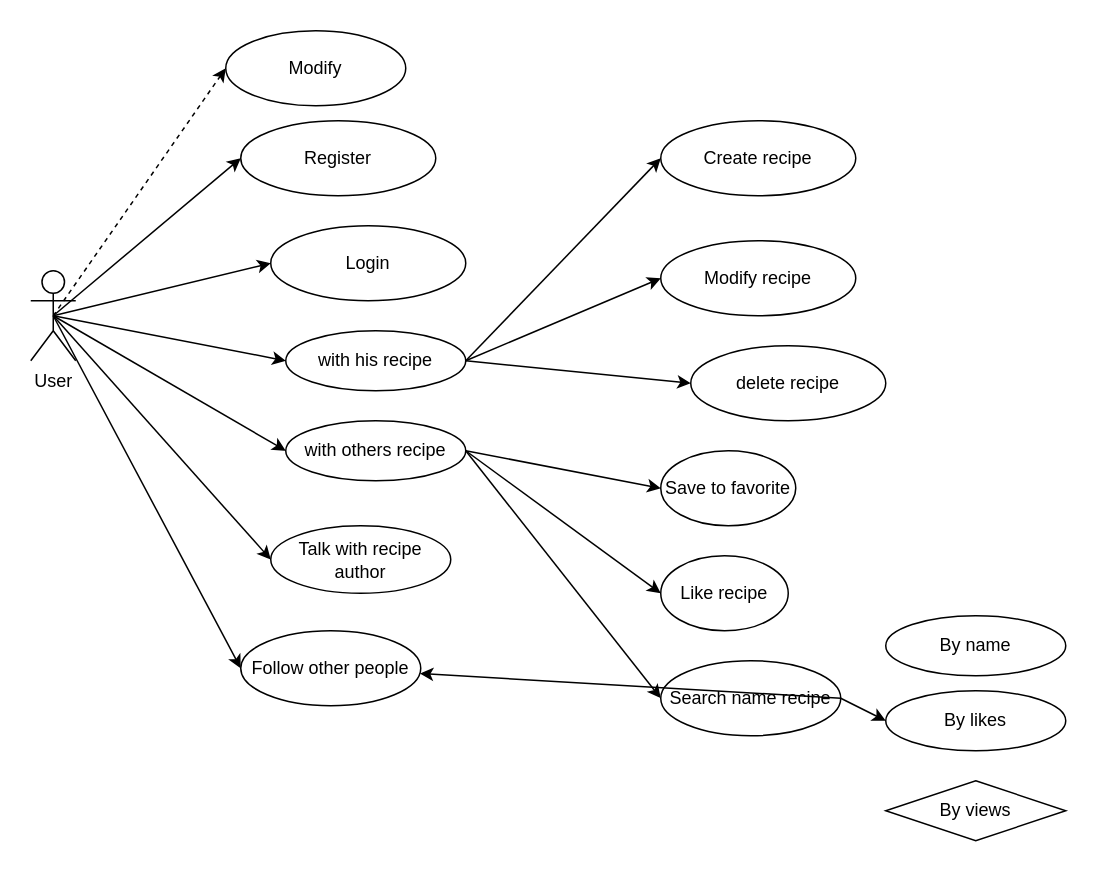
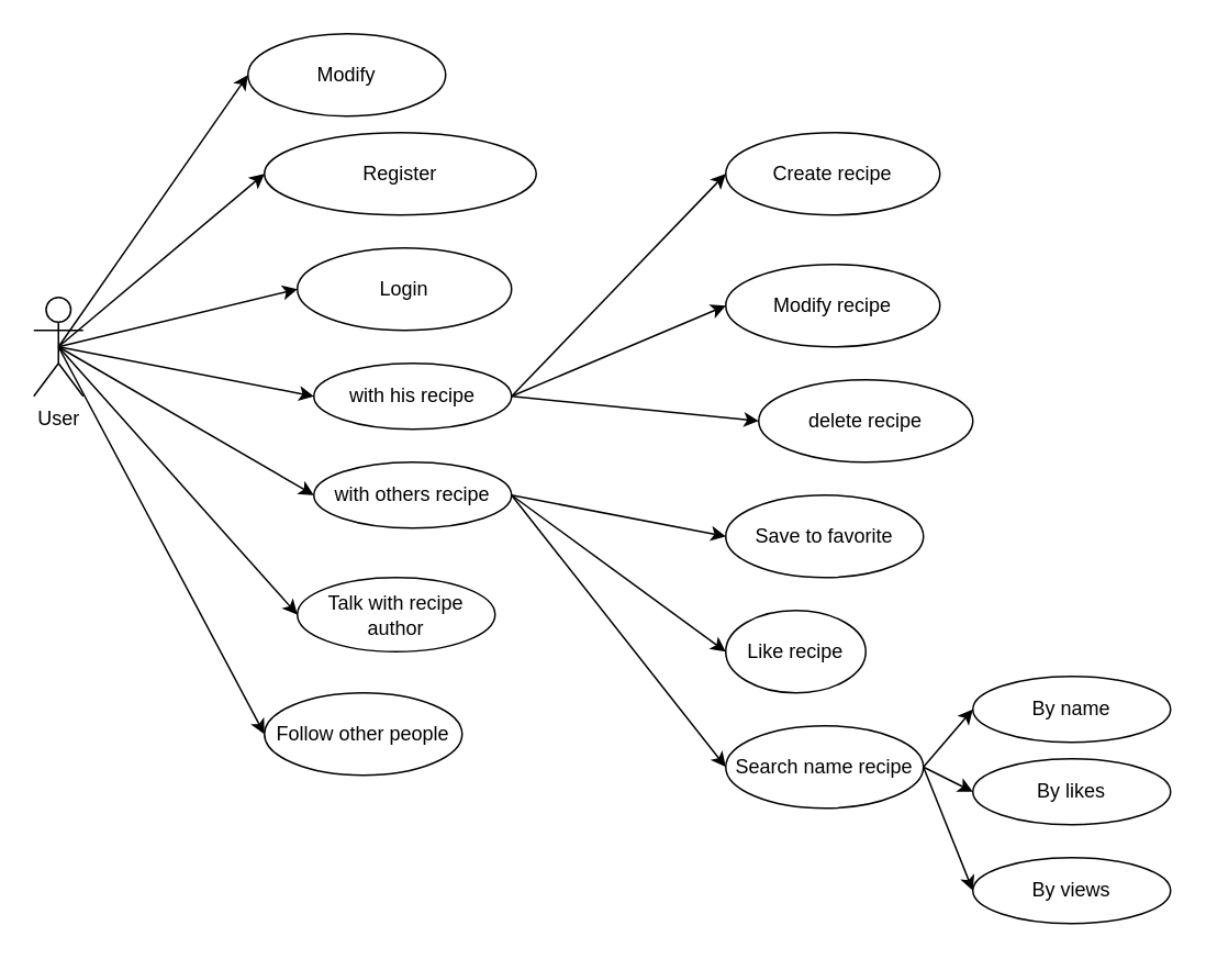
  <mxCell id="0" />
  <mxCell id="1" parent="0" />
  <mxCell id="2" value="User" style="shape=umlActor;verticalLabelPosition=bottom;verticalAlign=top;html=1;outlineConnect=0;" vertex="1" parent="1"><mxGeometry x="20" y="180" width="30" height="60" as="geometry" /></mxCell>
- <mxCell id="3" value="Register" style="ellipse;whiteSpace=wrap;html=1;" vertex="1" parent="1"><mxGeometry x="160" y="80" width="130" height="50" as="geometry" /></mxCell>
+ <mxCell id="3" value="Register" style="ellipse;whiteSpace=wrap;html=1;" vertex="1" parent="1"><mxGeometry x="160" y="80" width="165" height="50" as="geometry" /></mxCell>
  <mxCell id="4" value="Login" style="ellipse;whiteSpace=wrap;html=1;" vertex="1" parent="1"><mxGeometry x="180" y="150" width="130" height="50" as="geometry" /></mxCell>
  <mxCell id="5" value="Create recipe" style="ellipse;whiteSpace=wrap;html=1;" vertex="1" parent="1"><mxGeometry x="440" y="80" width="130" height="50" as="geometry" /></mxCell>
  <mxCell id="6" value="with his recipe" style="ellipse;whiteSpace=wrap;html=1;" vertex="1" parent="1"><mxGeometry x="190" y="220" width="120" height="40" as="geometry" /></mxCell>
  <mxCell id="7" value="Modify recipe" style="ellipse;whiteSpace=wrap;html=1;" vertex="1" parent="1"><mxGeometry x="440" y="160" width="130" height="50" as="geometry" /></mxCell>
  <mxCell id="8" value="delete recipe" style="ellipse;whiteSpace=wrap;html=1;" vertex="1" parent="1"><mxGeometry x="460" y="230" width="130" height="50" as="geometry" /></mxCell>
  <mxCell id="9" value="with others recipe" style="ellipse;whiteSpace=wrap;html=1;" vertex="1" parent="1"><mxGeometry x="190" y="280" width="120" height="40" as="geometry" /></mxCell>
- <mxCell id="10" value="Save to favorite" style="ellipse;whiteSpace=wrap;html=1;" vertex="1" parent="1"><mxGeometry x="440" y="300" width="90" height="50" as="geometry" /></mxCell>
+ <mxCell id="10" value="Save to favorite" style="ellipse;whiteSpace=wrap;html=1;" vertex="1" parent="1"><mxGeometry x="440" y="300" width="120" height="50" as="geometry" /></mxCell>
  <mxCell id="11" value="Like recipe" style="ellipse;whiteSpace=wrap;html=1;" vertex="1" parent="1"><mxGeometry x="440" y="370" width="85" height="50" as="geometry" /></mxCell>
  <mxCell id="12" value="" style="endArrow=classic;html=1;rounded=0;exitX=1;exitY=0.5;exitDx=0;exitDy=0;entryX=0;entryY=0.5;entryDx=0;entryDy=0;" edge="1" parent="1" source="6" target="5"><mxGeometry width="50" height="50" relative="1" as="geometry"><mxPoint x="330" y="240" as="sourcePoint" /><mxPoint x="380" y="190" as="targetPoint" /></mxGeometry></mxCell>
  <mxCell id="13" value="" style="endArrow=classic;html=1;rounded=0;exitX=1;exitY=0.5;exitDx=0;exitDy=0;entryX=0;entryY=0.5;entryDx=0;entryDy=0;" edge="1" parent="1" source="6" target="7"><mxGeometry width="50" height="50" relative="1" as="geometry"><mxPoint x="310" y="242.5" as="sourcePoint" /><mxPoint x="440" y="107.5" as="targetPoint" /></mxGeometry></mxCell>
  <mxCell id="14" value="" style="endArrow=classic;html=1;rounded=0;exitX=1;exitY=0.5;exitDx=0;exitDy=0;entryX=0;entryY=0.5;entryDx=0;entryDy=0;" edge="1" parent="1" source="6" target="8"><mxGeometry width="50" height="50" relative="1" as="geometry"><mxPoint x="315" y="240" as="sourcePoint" /><mxPoint x="445" y="182.5" as="targetPoint" /></mxGeometry></mxCell>
  <mxCell id="15" value="" style="endArrow=classic;html=1;rounded=0;exitX=1;exitY=0.5;exitDx=0;exitDy=0;entryX=0;entryY=0.5;entryDx=0;entryDy=0;" edge="1" parent="1" source="9" target="10"><mxGeometry width="50" height="50" relative="1" as="geometry"><mxPoint x="320" y="380" as="sourcePoint" /><mxPoint x="370" y="330" as="targetPoint" /></mxGeometry></mxCell>
  <mxCell id="16" value="" style="endArrow=classic;html=1;rounded=0;exitX=1;exitY=0.5;exitDx=0;exitDy=0;entryX=0;entryY=0.5;entryDx=0;entryDy=0;" edge="1" parent="1" source="9" target="11"><mxGeometry width="50" height="50" relative="1" as="geometry"><mxPoint x="320" y="310" as="sourcePoint" /><mxPoint x="450" y="335" as="targetPoint" /></mxGeometry></mxCell>
  <mxCell id="17" value="" style="endArrow=classic;html=1;rounded=0;exitX=1;exitY=0.5;exitDx=0;exitDy=0;entryX=0;entryY=0.5;entryDx=0;entryDy=0;" edge="1" parent="1" source="9" target="18"><mxGeometry width="50" height="50" relative="1" as="geometry"><mxPoint x="200" y="460" as="sourcePoint" /><mxPoint x="400" y="460" as="targetPoint" /></mxGeometry></mxCell>
  <mxCell id="18" value="Search name recipe" style="ellipse;whiteSpace=wrap;html=1;" vertex="1" parent="1"><mxGeometry x="440" y="440" width="120" height="50" as="geometry" /></mxCell>
  <mxCell id="19" value="By name" style="ellipse;whiteSpace=wrap;html=1;" vertex="1" parent="1"><mxGeometry x="590" y="410" width="120" height="40" as="geometry" /></mxCell>
  <mxCell id="20" value="By likes" style="ellipse;whiteSpace=wrap;html=1;" vertex="1" parent="1"><mxGeometry x="590" y="460" width="120" height="40" as="geometry" /></mxCell>
- <mxCell id="21" value="By views" style="rhombus;whiteSpace=wrap;html=1;" vertex="1" parent="1"><mxGeometry x="590" y="520" width="120" height="40" as="geometry" /></mxCell>
+ <mxCell id="21" value="By views" style="ellipse;whiteSpace=wrap;html=1;" vertex="1" parent="1"><mxGeometry x="590" y="520" width="120" height="40" as="geometry" /></mxCell>
+ <mxCell id="22" value="" style="endArrow=classic;html=1;rounded=0;exitX=1;exitY=0.5;exitDx=0;exitDy=0;entryX=0;entryY=0.5;entryDx=0;entryDy=0;" edge="1" parent="1" source="18" target="19"><mxGeometry width="50" height="50" relative="1" as="geometry"><mxPoint x="510" y="590" as="sourcePoint" /><mxPoint x="560" y="540" as="targetPoint" /></mxGeometry></mxCell>
  <mxCell id="23" value="" style="endArrow=classic;html=1;rounded=0;exitX=1;exitY=0.5;exitDx=0;exitDy=0;entryX=0;entryY=0.5;entryDx=0;entryDy=0;" edge="1" parent="1" source="18" target="20"><mxGeometry width="50" height="50" relative="1" as="geometry"><mxPoint x="570" y="475" as="sourcePoint" /><mxPoint x="600" y="440" as="targetPoint" /></mxGeometry></mxCell>
- <mxCell id="24" value="" style="endArrow=classic;html=1;rounded=0;exitX=1;exitY=0.5;exitDx=0;exitDy=0;" edge="1" parent="1" source="18" target="27"><mxGeometry width="50" height="50" relative="1" as="geometry"><mxPoint x="570" y="475" as="sourcePoint" /><mxPoint x="600" y="490" as="targetPoint" /></mxGeometry></mxCell>
+ <mxCell id="24" value="" style="endArrow=classic;html=1;rounded=0;exitX=1;exitY=0.5;exitDx=0;exitDy=0;entryX=0;entryY=0.5;entryDx=0;entryDy=0;" edge="1" parent="1" source="18" target="21"><mxGeometry width="50" height="50" relative="1" as="geometry"><mxPoint x="570" y="475" as="sourcePoint" /><mxPoint x="600" y="490" as="targetPoint" /></mxGeometry></mxCell>
  <mxCell id="25" value="Modify" style="ellipse;whiteSpace=wrap;html=1;" vertex="1" parent="1"><mxGeometry x="150" y="20" width="120" height="50" as="geometry" /></mxCell>
  <mxCell id="26" value="&lt;div&gt;Talk with recipe author&lt;br&gt;&lt;/div&gt;" style="ellipse;whiteSpace=wrap;html=1;" vertex="1" parent="1"><mxGeometry x="180" y="350" width="120" height="45" as="geometry" /></mxCell>
  <mxCell id="27" value="Follow other people" style="ellipse;whiteSpace=wrap;html=1;" vertex="1" parent="1"><mxGeometry x="160" y="420" width="120" height="50" as="geometry" /></mxCell>
  <mxCell id="28" value="" style="endArrow=classic;html=1;rounded=0;exitX=0.5;exitY=0.5;exitDx=0;exitDy=0;exitPerimeter=0;entryX=0;entryY=0.5;entryDx=0;entryDy=0;" edge="1" parent="1" source="2" target="3"><mxGeometry width="50" height="50" relative="1" as="geometry"><mxPoint x="90" y="200" as="sourcePoint" /><mxPoint x="140" y="150" as="targetPoint" /></mxGeometry></mxCell>
- <mxCell id="29" value="" style="endArrow=classic;html=1;rounded=0;entryX=0;entryY=0.5;entryDx=0;entryDy=0;exitX=0.5;exitY=0.5;exitDx=0;exitDy=0;exitPerimeter=0;dashed=1;" edge="1" parent="1" source="2" target="25"><mxGeometry width="50" height="50" relative="1" as="geometry"><mxPoint x="45" y="220" as="sourcePoint" /><mxPoint x="170" y="115" as="targetPoint" /></mxGeometry></mxCell>
+ <mxCell id="29" value="" style="endArrow=classic;html=1;rounded=0;entryX=0;entryY=0.5;entryDx=0;entryDy=0;exitX=0.5;exitY=0.5;exitDx=0;exitDy=0;exitPerimeter=0;" edge="1" parent="1" source="2" target="25"><mxGeometry width="50" height="50" relative="1" as="geometry"><mxPoint x="45" y="220" as="sourcePoint" /><mxPoint x="170" y="115" as="targetPoint" /></mxGeometry></mxCell>
  <mxCell id="30" value="" style="endArrow=classic;html=1;rounded=0;entryX=0;entryY=0.5;entryDx=0;entryDy=0;exitX=0.5;exitY=0.5;exitDx=0;exitDy=0;exitPerimeter=0;" edge="1" parent="1" source="2" target="4"><mxGeometry width="50" height="50" relative="1" as="geometry"><mxPoint x="45" y="220" as="sourcePoint" /><mxPoint x="160" y="55" as="targetPoint" /></mxGeometry></mxCell>
  <mxCell id="31" value="" style="endArrow=classic;html=1;rounded=0;entryX=0;entryY=0.5;entryDx=0;entryDy=0;exitX=0.5;exitY=0.5;exitDx=0;exitDy=0;exitPerimeter=0;" edge="1" parent="1" source="2" target="6"><mxGeometry width="50" height="50" relative="1" as="geometry"><mxPoint x="45" y="220" as="sourcePoint" /><mxPoint x="190" y="185" as="targetPoint" /></mxGeometry></mxCell>
  <mxCell id="32" value="" style="endArrow=classic;html=1;rounded=0;entryX=0;entryY=0.5;entryDx=0;entryDy=0;exitX=0.5;exitY=0.5;exitDx=0;exitDy=0;exitPerimeter=0;" edge="1" parent="1" source="2" target="9"><mxGeometry width="50" height="50" relative="1" as="geometry"><mxPoint x="45" y="220" as="sourcePoint" /><mxPoint x="200" y="250" as="targetPoint" /></mxGeometry></mxCell>
  <mxCell id="33" value="" style="endArrow=classic;html=1;rounded=0;entryX=0;entryY=0.5;entryDx=0;entryDy=0;exitX=0.5;exitY=0.5;exitDx=0;exitDy=0;exitPerimeter=0;" edge="1" parent="1" source="2" target="26"><mxGeometry width="50" height="50" relative="1" as="geometry"><mxPoint x="45" y="220" as="sourcePoint" /><mxPoint x="200" y="310" as="targetPoint" /></mxGeometry></mxCell>
  <mxCell id="34" value="" style="endArrow=classic;html=1;rounded=0;entryX=0;entryY=0.5;entryDx=0;entryDy=0;exitX=0.5;exitY=0.5;exitDx=0;exitDy=0;exitPerimeter=0;" edge="1" parent="1" source="2" target="27"><mxGeometry width="50" height="50" relative="1" as="geometry"><mxPoint x="45" y="220" as="sourcePoint" /><mxPoint x="190" y="383" as="targetPoint" /></mxGeometry></mxCell>
